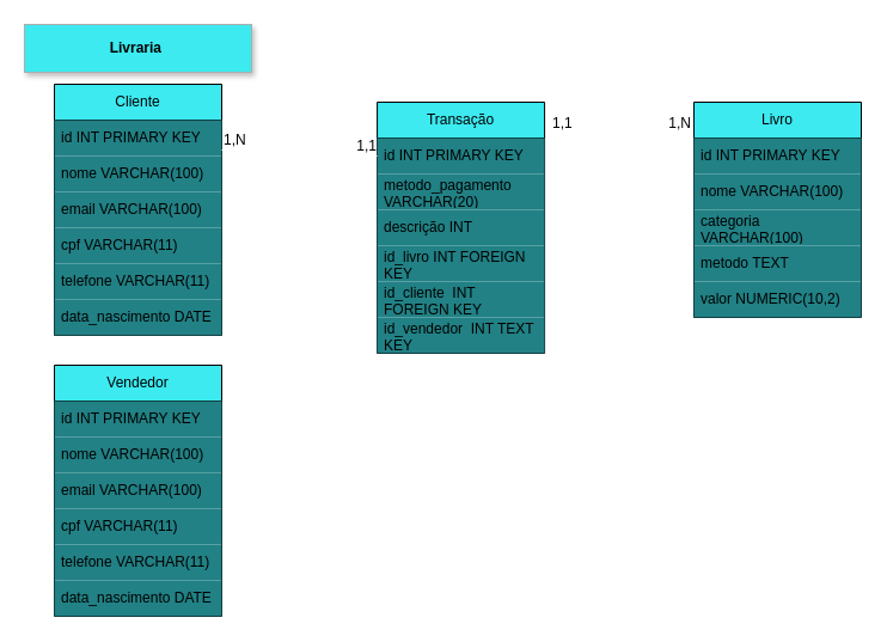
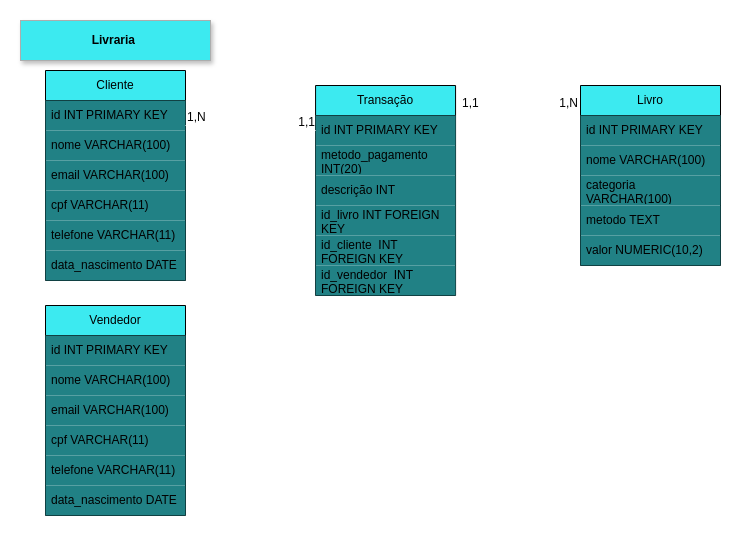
  <mxCell id="0" />
  <mxCell id="1" parent="0" />
  <mxCell id="2" value="Livro" style="swimlane;fontStyle=0;childLayout=stackLayout;horizontal=1;startSize=30;horizontalStack=0;resizeParent=1;resizeParentMax=0;resizeLast=0;collapsible=1;marginBottom=0;whiteSpace=wrap;html=1;fillColor=#3CEAF0;" parent="1" vertex="1"><mxGeometry x="580" y="85" width="140" height="180" as="geometry" /></mxCell>
  <mxCell id="3" value="id INT PRIMARY KEY" style="text;strokeColor=none;fillColor=#218185;align=left;verticalAlign=middle;spacingLeft=4;spacingRight=4;overflow=hidden;points=[[0,0.5],[1,0.5]];portConstraint=eastwest;rotatable=0;whiteSpace=wrap;html=1;" parent="2" vertex="1"><mxGeometry y="30" width="140" height="30" as="geometry" /></mxCell>
  <mxCell id="4" value="nome VARCHAR(100)" style="text;strokeColor=none;fillColor=#218185;align=left;verticalAlign=middle;spacingLeft=4;spacingRight=4;overflow=hidden;points=[[0,0.5],[1,0.5]];portConstraint=eastwest;rotatable=0;whiteSpace=wrap;html=1;" parent="2" vertex="1"><mxGeometry y="60" width="140" height="30" as="geometry" /></mxCell>
  <mxCell id="5" value="categoria VARCHAR(100)" style="text;strokeColor=none;fillColor=#218185;align=left;verticalAlign=middle;spacingLeft=4;spacingRight=4;overflow=hidden;points=[[0,0.5],[1,0.5]];portConstraint=eastwest;rotatable=0;whiteSpace=wrap;html=1;" parent="2" vertex="1"><mxGeometry y="90" width="140" height="30" as="geometry" /></mxCell>
  <mxCell id="6" value="metodo TEXT" style="text;strokeColor=none;fillColor=#218185;align=left;verticalAlign=middle;spacingLeft=4;spacingRight=4;overflow=hidden;points=[[0,0.5],[1,0.5]];portConstraint=eastwest;rotatable=0;whiteSpace=wrap;html=1;" parent="2" vertex="1"><mxGeometry y="120" width="140" height="30" as="geometry" /></mxCell>
  <mxCell id="7" value="valor NUMERIC(10,2)" style="text;strokeColor=none;fillColor=#218185;align=left;verticalAlign=middle;spacingLeft=4;spacingRight=4;overflow=hidden;points=[[0,0.5],[1,0.5]];portConstraint=eastwest;rotatable=0;whiteSpace=wrap;html=1;" parent="2" vertex="1"><mxGeometry y="150" width="140" height="30" as="geometry" /></mxCell>
  <mxCell id="8" value="Vendedor" style="swimlane;fontStyle=0;childLayout=stackLayout;horizontal=1;startSize=30;horizontalStack=0;resizeParent=1;resizeParentMax=0;resizeLast=0;collapsible=1;marginBottom=0;whiteSpace=wrap;html=1;fillColor=#3CEAF0;" parent="1" vertex="1"><mxGeometry x="45" y="305" width="140" height="210" as="geometry" /></mxCell>
  <mxCell id="9" value="id INT PRIMARY KEY" style="text;strokeColor=none;fillColor=#218185;align=left;verticalAlign=middle;spacingLeft=4;spacingRight=4;overflow=hidden;points=[[0,0.5],[1,0.5]];portConstraint=eastwest;rotatable=0;whiteSpace=wrap;html=1;" parent="8" vertex="1"><mxGeometry y="30" width="140" height="30" as="geometry" /></mxCell>
  <mxCell id="10" value="nome VARCHAR(100)" style="text;strokeColor=none;fillColor=#218185;align=left;verticalAlign=middle;spacingLeft=4;spacingRight=4;overflow=hidden;points=[[0,0.5],[1,0.5]];portConstraint=eastwest;rotatable=0;whiteSpace=wrap;html=1;" parent="8" vertex="1"><mxGeometry y="60" width="140" height="30" as="geometry" /></mxCell>
  <mxCell id="11" value="email VARCHAR(100)" style="text;strokeColor=none;fillColor=#218185;align=left;verticalAlign=middle;spacingLeft=4;spacingRight=4;overflow=hidden;points=[[0,0.5],[1,0.5]];portConstraint=eastwest;rotatable=0;whiteSpace=wrap;html=1;" parent="8" vertex="1"><mxGeometry y="90" width="140" height="30" as="geometry" /></mxCell>
  <mxCell id="12" value="cpf VARCHAR(11)" style="text;strokeColor=none;fillColor=#218185;align=left;verticalAlign=middle;spacingLeft=4;spacingRight=4;overflow=hidden;points=[[0,0.5],[1,0.5]];portConstraint=eastwest;rotatable=0;whiteSpace=wrap;html=1;" parent="8" vertex="1"><mxGeometry y="120" width="140" height="30" as="geometry" /></mxCell>
  <mxCell id="13" value="telefone VARCHAR(11)" style="text;strokeColor=none;fillColor=#218185;align=left;verticalAlign=middle;spacingLeft=4;spacingRight=4;overflow=hidden;points=[[0,0.5],[1,0.5]];portConstraint=eastwest;rotatable=0;whiteSpace=wrap;html=1;" parent="8" vertex="1"><mxGeometry y="150" width="140" height="30" as="geometry" /></mxCell>
  <mxCell id="14" value="data_nascimento DATE" style="text;strokeColor=none;fillColor=#218185;align=left;verticalAlign=middle;spacingLeft=4;spacingRight=4;overflow=hidden;points=[[0,0.5],[1,0.5]];portConstraint=eastwest;rotatable=0;whiteSpace=wrap;html=1;" parent="8" vertex="1"><mxGeometry y="180" width="140" height="30" as="geometry" /></mxCell>
  <mxCell id="15" value="&lt;b&gt;Livraria&amp;nbsp;&lt;/b&gt;" style="text;strokeColor=#ACADAD;align=center;fillColor=#3CEAF0;html=1;verticalAlign=middle;whiteSpace=wrap;rounded=0;shadow=1;" parent="1" vertex="1"><mxGeometry x="20" y="20" width="190" height="40" as="geometry" /></mxCell>
  <mxCell id="16" value="Transação" style="swimlane;fontStyle=0;childLayout=stackLayout;horizontal=1;startSize=30;horizontalStack=0;resizeParent=1;resizeParentMax=0;resizeLast=0;collapsible=1;marginBottom=0;whiteSpace=wrap;html=1;fillColor=#3CEAF0;" parent="1" vertex="1"><mxGeometry x="315.07" y="85" width="140" height="210" as="geometry" /></mxCell>
  <mxCell id="17" value="id INT PRIMARY KEY" style="text;strokeColor=none;fillColor=#218185;align=left;verticalAlign=middle;spacingLeft=4;spacingRight=4;overflow=hidden;points=[[0,0.5],[1,0.5]];portConstraint=eastwest;rotatable=0;whiteSpace=wrap;html=1;" parent="16" vertex="1"><mxGeometry y="30" width="140" height="30" as="geometry" /></mxCell>
- <mxCell id="18" value="metodo_pagamento VARCHAR(20)" style="text;strokeColor=none;fillColor=#218185;align=left;verticalAlign=middle;spacingLeft=4;spacingRight=4;overflow=hidden;points=[[0,0.5],[1,0.5]];portConstraint=eastwest;rotatable=0;whiteSpace=wrap;html=1;" parent="16" vertex="1"><mxGeometry y="60" width="140" height="30" as="geometry" /></mxCell>
+ <mxCell id="18" value="metodo_pagamento INT(20)" style="text;strokeColor=none;fillColor=#218185;align=left;verticalAlign=middle;spacingLeft=4;spacingRight=4;overflow=hidden;points=[[0,0.5],[1,0.5]];portConstraint=eastwest;rotatable=0;whiteSpace=wrap;html=1;" parent="16" vertex="1"><mxGeometry y="60" width="140" height="30" as="geometry" /></mxCell>
  <mxCell id="19" value="descrição INT" style="text;strokeColor=none;fillColor=#218185;align=left;verticalAlign=middle;spacingLeft=4;spacingRight=4;overflow=hidden;points=[[0,0.5],[1,0.5]];portConstraint=eastwest;rotatable=0;whiteSpace=wrap;html=1;" parent="16" vertex="1"><mxGeometry y="90" width="140" height="30" as="geometry" /></mxCell>
  <mxCell id="20" value="id_livro INT FOREIGN KEY" style="text;strokeColor=none;fillColor=#218185;align=left;verticalAlign=middle;spacingLeft=4;spacingRight=4;overflow=hidden;points=[[0,0.5],[1,0.5]];portConstraint=eastwest;rotatable=0;whiteSpace=wrap;html=1;" parent="16" vertex="1"><mxGeometry y="120" width="140" height="30" as="geometry" /></mxCell>
  <mxCell id="21" value="id_cliente&amp;nbsp; INT FOREIGN KEY" style="text;strokeColor=none;fillColor=#218185;align=left;verticalAlign=middle;spacingLeft=4;spacingRight=4;overflow=hidden;points=[[0,0.5],[1,0.5]];portConstraint=eastwest;rotatable=0;whiteSpace=wrap;html=1;" parent="16" vertex="1"><mxGeometry y="150" width="140" height="30" as="geometry" /></mxCell>
- <mxCell id="22" value="id_vendedor&amp;nbsp; INT TEXT KEY" style="text;strokeColor=none;fillColor=#218185;align=left;verticalAlign=middle;spacingLeft=4;spacingRight=4;overflow=hidden;points=[[0,0.5],[1,0.5]];portConstraint=eastwest;rotatable=0;whiteSpace=wrap;html=1;" parent="16" vertex="1"><mxGeometry y="180" width="140" height="30" as="geometry" /></mxCell>
+ <mxCell id="22" value="id_vendedor&amp;nbsp; INT FOREIGN KEY" style="text;strokeColor=none;fillColor=#218185;align=left;verticalAlign=middle;spacingLeft=4;spacingRight=4;overflow=hidden;points=[[0,0.5],[1,0.5]];portConstraint=eastwest;rotatable=0;whiteSpace=wrap;html=1;" parent="16" vertex="1"><mxGeometry y="180" width="140" height="30" as="geometry" /></mxCell>
  <mxCell id="23" value="Cliente" style="swimlane;fontStyle=0;childLayout=stackLayout;horizontal=1;startSize=30;horizontalStack=0;resizeParent=1;resizeParentMax=0;resizeLast=0;collapsible=1;marginBottom=0;whiteSpace=wrap;html=1;fillColor=#3CEAF0;" parent="1" vertex="1"><mxGeometry x="45" y="70" width="140" height="210" as="geometry" /></mxCell>
  <mxCell id="24" value="id INT PRIMARY KEY" style="text;strokeColor=none;fillColor=#218185;align=left;verticalAlign=middle;spacingLeft=4;spacingRight=4;overflow=hidden;points=[[0,0.5],[1,0.5]];portConstraint=eastwest;rotatable=0;whiteSpace=wrap;html=1;" parent="23" vertex="1"><mxGeometry y="30" width="140" height="30" as="geometry" /></mxCell>
  <mxCell id="25" value="nome VARCHAR(100)" style="text;strokeColor=none;fillColor=#218185;align=left;verticalAlign=middle;spacingLeft=4;spacingRight=4;overflow=hidden;points=[[0,0.5],[1,0.5]];portConstraint=eastwest;rotatable=0;whiteSpace=wrap;html=1;" parent="23" vertex="1"><mxGeometry y="60" width="140" height="30" as="geometry" /></mxCell>
  <mxCell id="26" value="email VARCHAR(100)" style="text;strokeColor=none;fillColor=#218185;align=left;verticalAlign=middle;spacingLeft=4;spacingRight=4;overflow=hidden;points=[[0,0.5],[1,0.5]];portConstraint=eastwest;rotatable=0;whiteSpace=wrap;html=1;" parent="23" vertex="1"><mxGeometry y="90" width="140" height="30" as="geometry" /></mxCell>
  <mxCell id="27" value="cpf VARCHAR(11)" style="text;strokeColor=none;fillColor=#218185;align=left;verticalAlign=middle;spacingLeft=4;spacingRight=4;overflow=hidden;points=[[0,0.5],[1,0.5]];portConstraint=eastwest;rotatable=0;whiteSpace=wrap;html=1;" parent="23" vertex="1"><mxGeometry y="120" width="140" height="30" as="geometry" /></mxCell>
  <mxCell id="28" value="telefone VARCHAR(11)" style="text;strokeColor=none;fillColor=#218185;align=left;verticalAlign=middle;spacingLeft=4;spacingRight=4;overflow=hidden;points=[[0,0.5],[1,0.5]];portConstraint=eastwest;rotatable=0;whiteSpace=wrap;html=1;" parent="23" vertex="1"><mxGeometry y="150" width="140" height="30" as="geometry" /></mxCell>
  <mxCell id="29" value="data_nascimento DATE" style="text;strokeColor=none;fillColor=#218185;align=left;verticalAlign=middle;spacingLeft=4;spacingRight=4;overflow=hidden;points=[[0,0.5],[1,0.5]];portConstraint=eastwest;rotatable=0;whiteSpace=wrap;html=1;" parent="23" vertex="1"><mxGeometry y="180" width="140" height="30" as="geometry" /></mxCell>
  <mxCell id="30" value="" style="endArrow=none;html=1;rounded=0;strokeColor=#FFFFFF;entryX=0;entryY=0.5;entryDx=0;entryDy=0;fillColor=none;" edge="1" parent="1" target="17"><mxGeometry relative="1" as="geometry"><mxPoint x="185" y="125" as="sourcePoint" /><mxPoint x="310" y="125" as="targetPoint" /></mxGeometry></mxCell>
  <mxCell id="31" value="1,N" style="resizable=0;html=1;align=left;verticalAlign=bottom;strokeColor=#FFFFFF;fillColor=none;" connectable="0" vertex="1" parent="30"><mxGeometry x="-1" relative="1" as="geometry" /></mxCell>
  <mxCell id="32" value="1,1" style="resizable=0;html=1;align=right;verticalAlign=bottom;strokeColor=#FFFFFF;fillColor=none;" connectable="0" vertex="1" parent="30"><mxGeometry x="1" relative="1" as="geometry" /></mxCell>
  <mxCell id="33" value="" style="endArrow=none;html=1;rounded=0;strokeColor=#FFFFFF;entryX=-0.014;entryY=0.144;entryDx=0;entryDy=0;entryPerimeter=0;fillColor=none;" edge="1" parent="1" target="2"><mxGeometry relative="1" as="geometry"><mxPoint x="460" y="111" as="sourcePoint" /><mxPoint x="585.14" y="160" as="targetPoint" /></mxGeometry></mxCell>
  <mxCell id="34" value="1,1" style="resizable=0;html=1;align=left;verticalAlign=bottom;strokeColor=#FFFFFF;fillColor=none;" connectable="0" vertex="1" parent="33"><mxGeometry x="-1" relative="1" as="geometry" /></mxCell>
  <mxCell id="35" value="1,N" style="resizable=0;html=1;align=right;verticalAlign=bottom;strokeColor=#FFFFFF;fillColor=none;" connectable="0" vertex="1" parent="33"><mxGeometry x="1" relative="1" as="geometry" /></mxCell>
